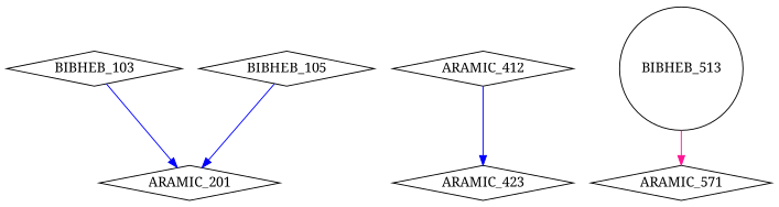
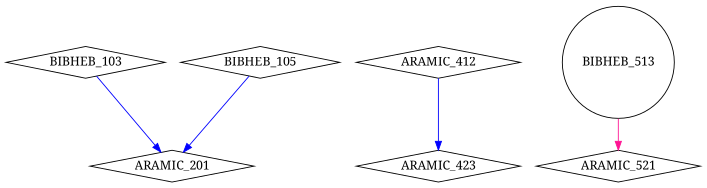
  digraph {
    fontname="Noto Serif"
    node [fontname="Noto Serif" shape=diamond]
    edge [color=blue fontname="Noto Serif"]
    BIBHEB_103
    ARAMIC_201
    BIBHEB_105
    ARAMIC_412
    ARAMIC_423
    BIBHEB_513 [shape=circle]
-   ARAMIC_521 [label=ARAMIC_571]
+   ARAMIC_521
    BIBHEB_103 -> ARAMIC_201
    BIBHEB_105 -> ARAMIC_201
    ARAMIC_412 -> ARAMIC_423
    BIBHEB_513 -> ARAMIC_521 [color=deeppink]
  }
